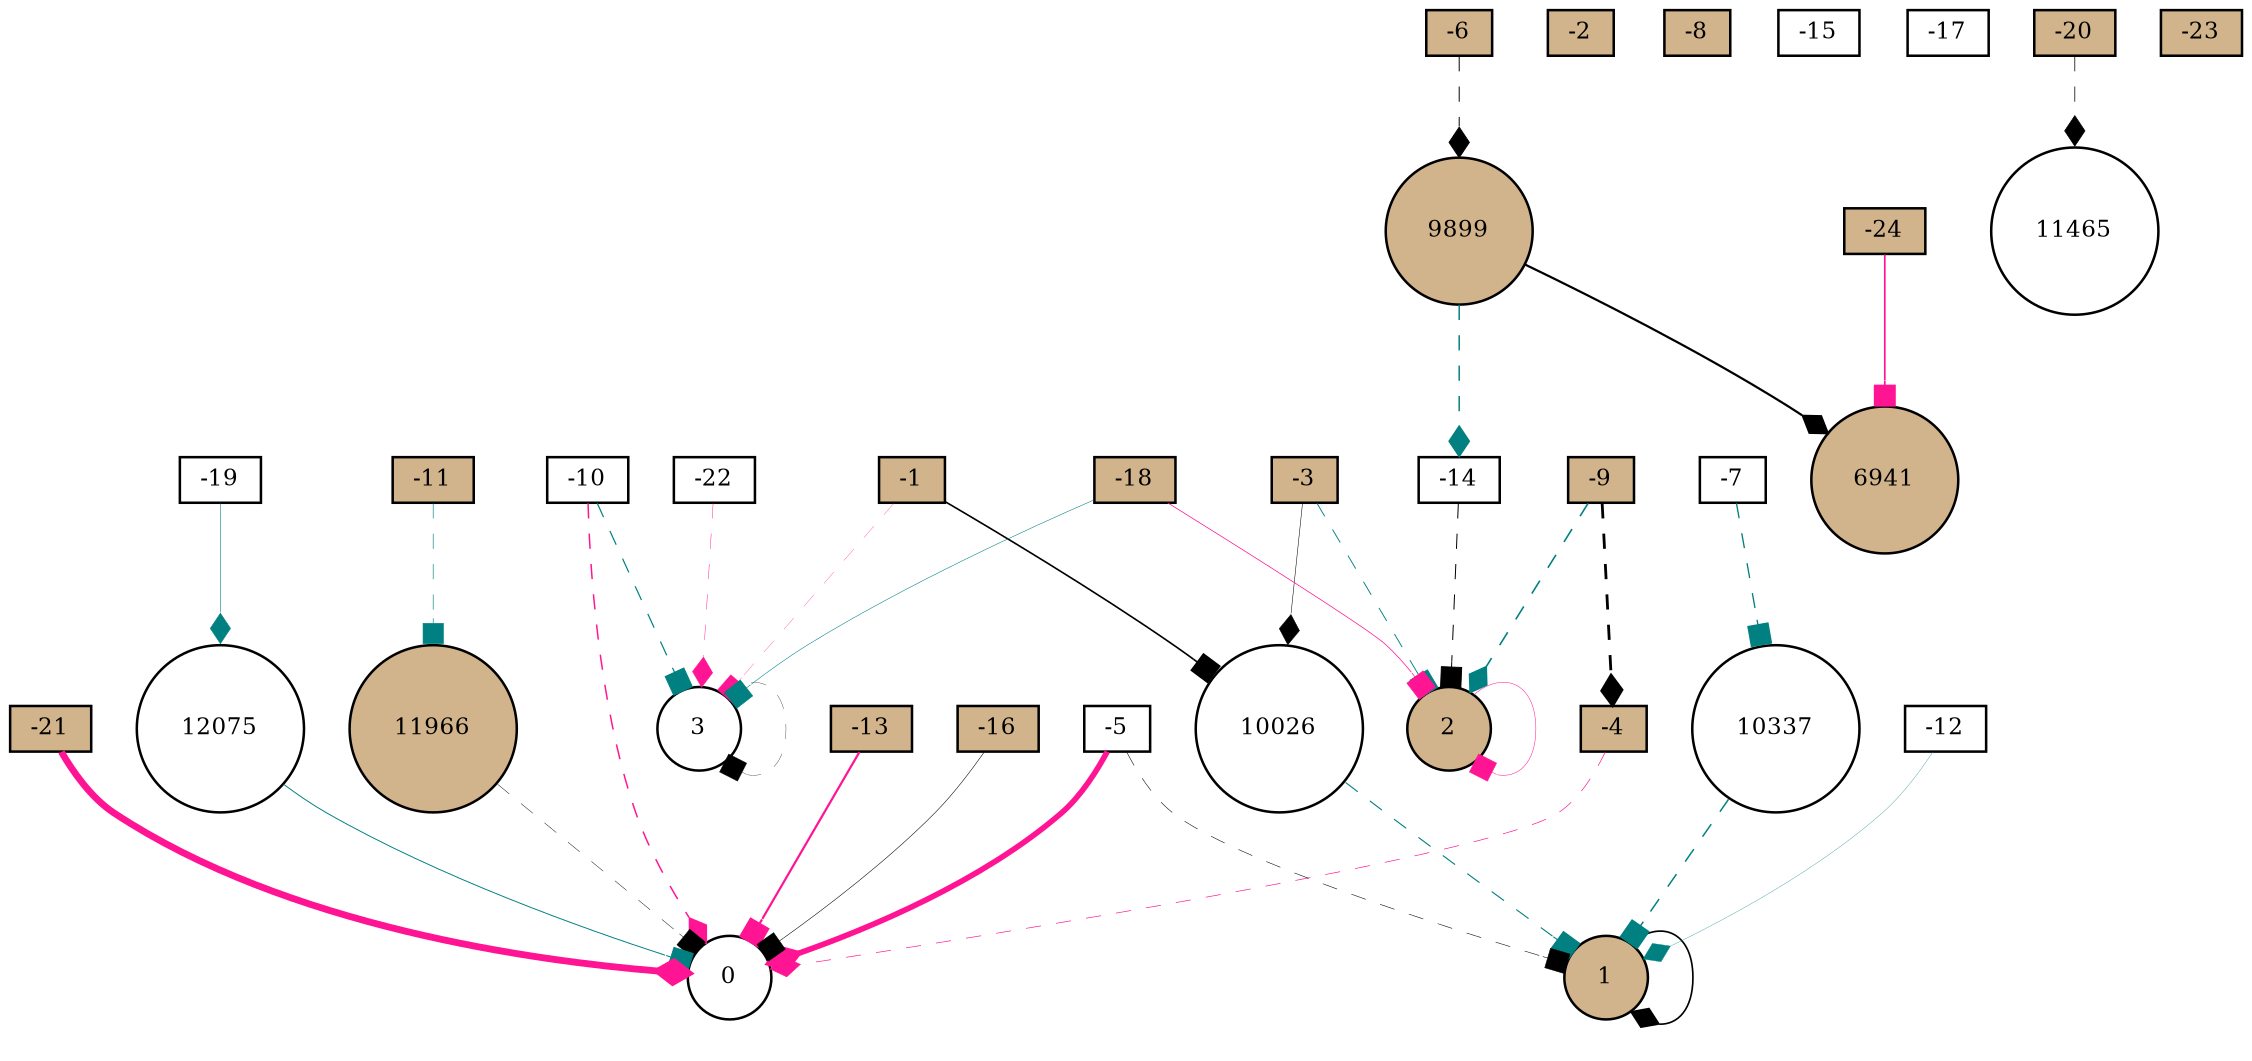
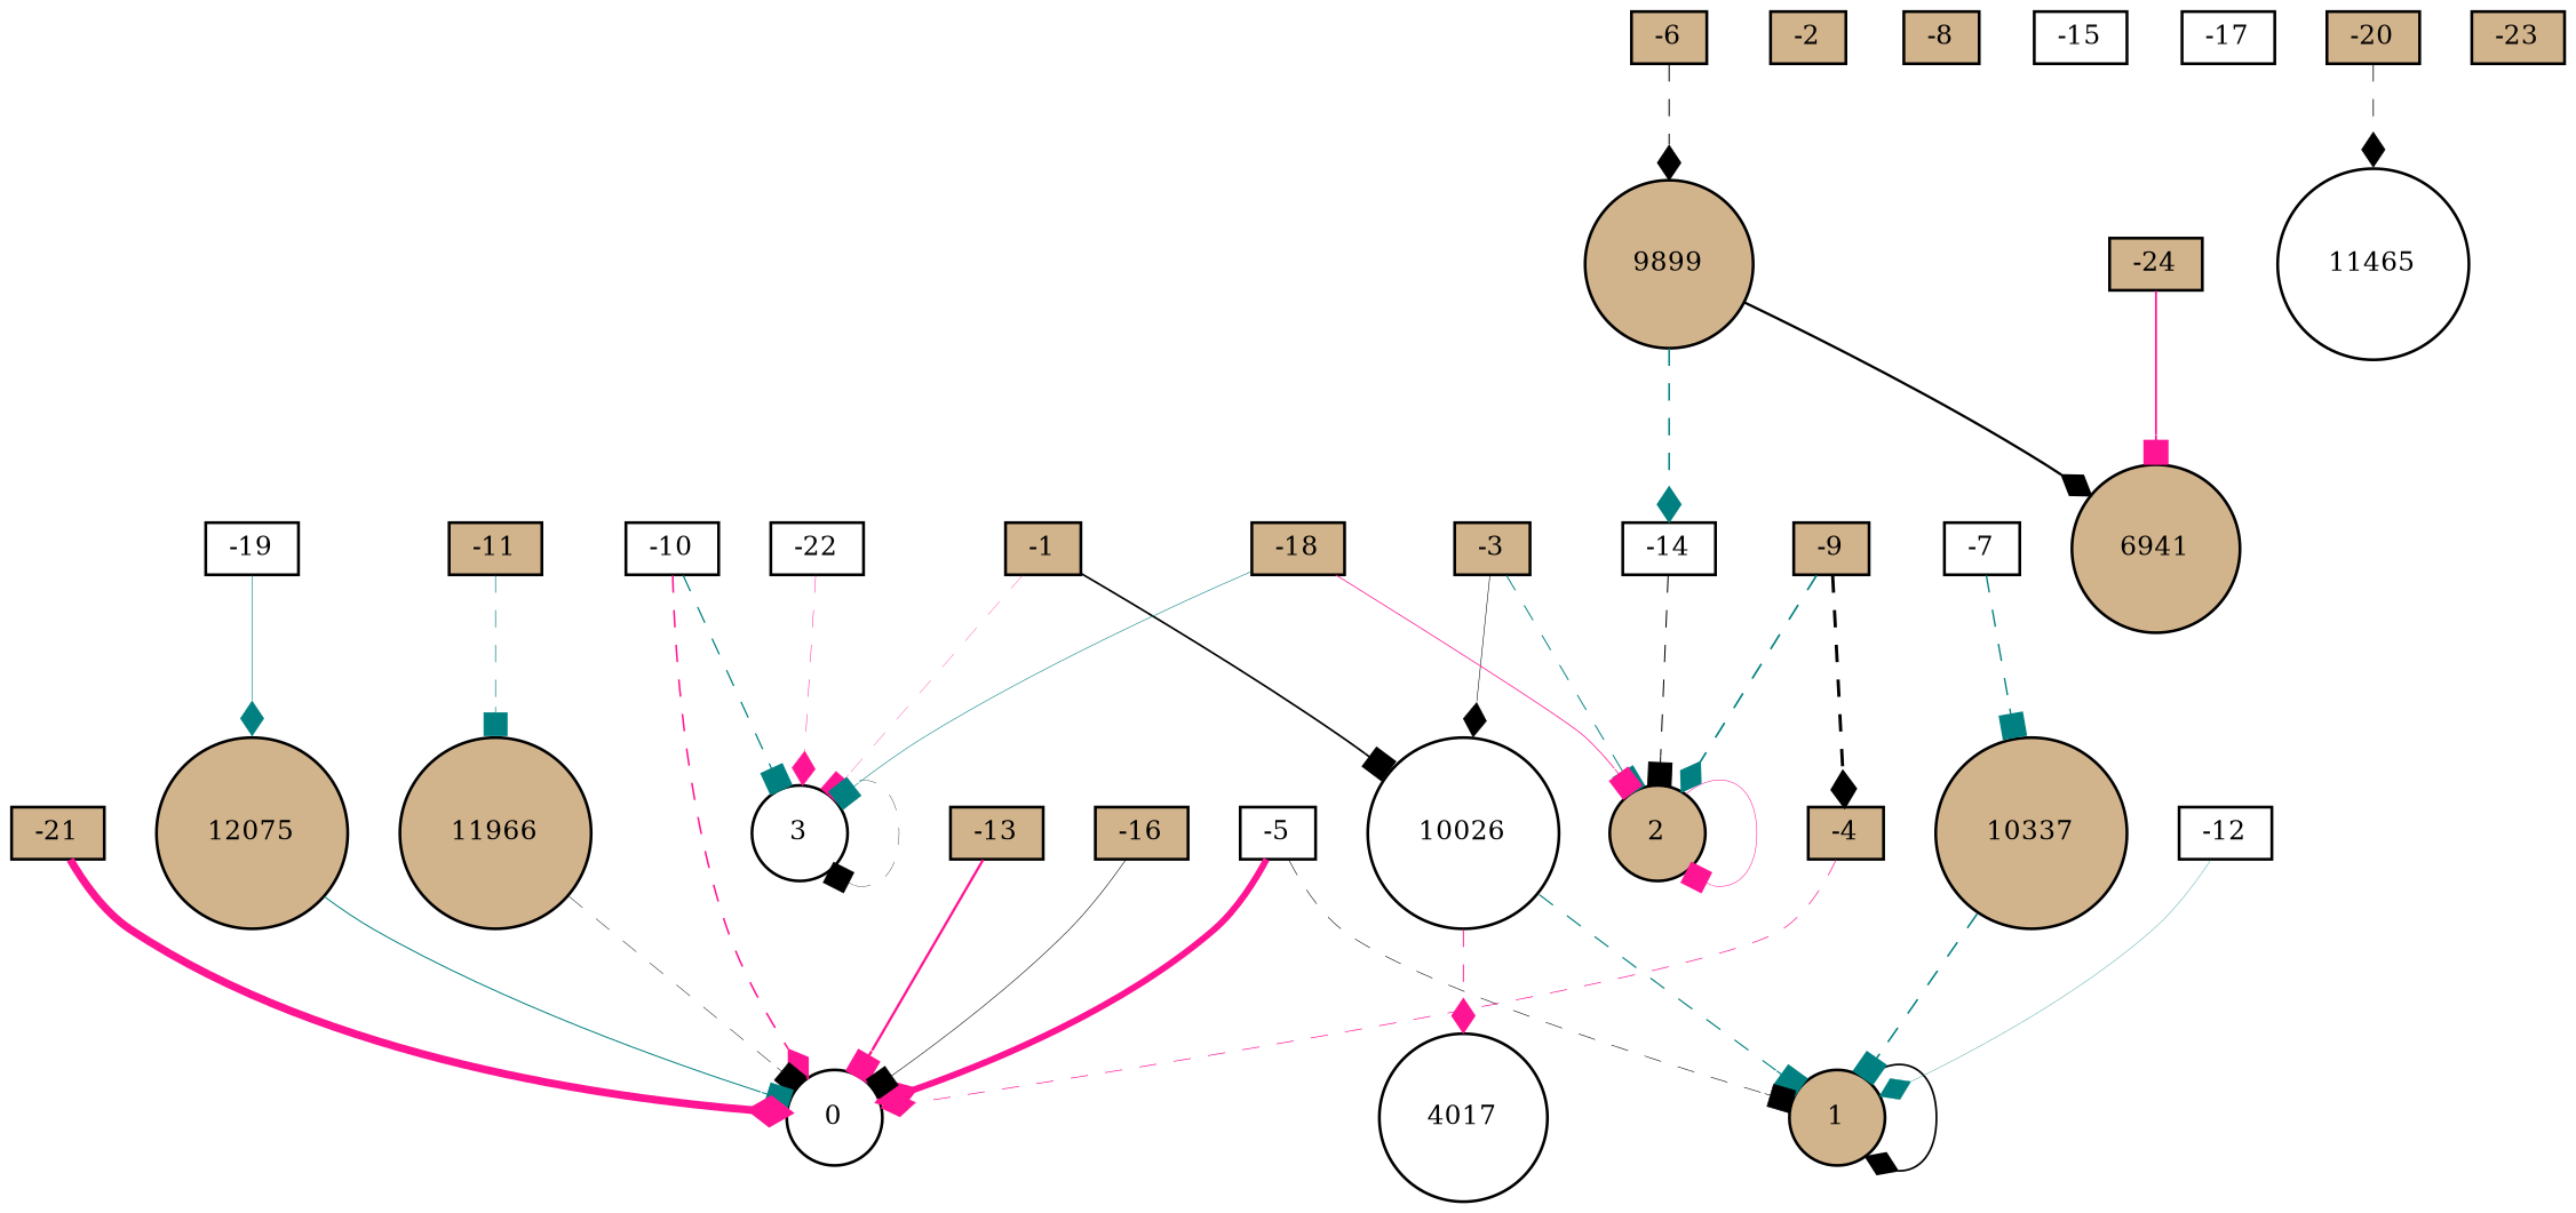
  digraph {
    node [fillcolor=tan fontsize=9 shape=box style=filled]
    edge [arrowhead=box color=black style=dashed]
    -1 [height=0.2 width=0.2]
    3 [fillcolor=white height=0.2 shape=circle width=0.2]
    10026 [fillcolor=white height=0.2 shape=circle width=0.2]
    1 [height=0.2 shape=circle width=0.2]
+   4017 [fillcolor=white height=0.2 shape=circle width=0.2]
    -2 [height=0.2 width=0.2]
    -3 [height=0.2 width=0.2]
    2 [height=0.2 shape=circle width=0.2]
    -4 [height=0.2 width=0.2]
    0 [fillcolor=white height=0.2 shape=circle width=0.2]
    -5 [fillcolor=white height=0.2 width=0.2]
    -6 [height=0.2 width=0.2]
    9899 [height=0.2 shape=circle width=0.2]
    -14 [fillcolor=white height=0.2 width=0.2]
    6941 [height=0.2 shape=circle width=0.2]
    -7 [fillcolor=white height=0.2 width=0.2]
-   10337 [fillcolor=white height=0.2 shape=circle width=0.2]
+   10337 [height=0.2 shape=circle width=0.2]
    -8 [height=0.2 width=0.2]
    -9 [height=0.2 width=0.2]
    -10 [fillcolor=white height=0.2 width=0.2]
    -11 [height=0.2 width=0.2]
    11966 [height=0.2 shape=circle width=0.2]
    -12 [fillcolor=white height=0.2 width=0.2]
    -13 [height=0.2 width=0.2]
    -15 [fillcolor=white height=0.2 width=0.2]
    -16 [height=0.2 width=0.2]
    -17 [fillcolor=white height=0.2 width=0.2]
    -18 [height=0.2 width=0.2]
    -19 [fillcolor=white height=0.2 width=0.2]
-   12075 [fillcolor=white height=0.2 shape=circle width=0.2]
+   12075 [height=0.2 shape=circle width=0.2]
    -20 [height=0.2 width=0.2]
    11465 [fillcolor=white height=0.2 shape=circle width=0.2]
    -21 [height=0.2 width=0.2]
    -22 [fillcolor=white height=0.2 width=0.2]
    -23 [height=0.2 width=0.2]
    -24 [height=0.2 width=0.2]
    -1 -> 3 [color=deeppink penwidth=0.12048021337092432]
    -1 -> 10026 [penwidth=0.6491731760251666 style=bold]
    3 -> 3 [penwidth=0.12451484704228602]
    10026 -> 1 [color=teal penwidth=0.43854819687547675]
+   10026 -> 4017 [arrowhead=diamond color=deeppink penwidth=0.3706251092140076]
    1 -> 1 [arrowhead=diamond penwidth=0.6592147413431192 style=bold]
    -3 -> 10026 [arrowhead=diamond penwidth=0.20404913484333875 style=bold]
    -3 -> 2 [color=teal penwidth=0.36586954044547415]
    2 -> 2 [color=deeppink penwidth=0.19595896838929128 style=bold]
    -4 -> 0 [arrowhead=diamond color=deeppink penwidth=0.2661130469634322]
    -5 -> 1 [penwidth=0.2140812969267471]
    -5 -> 0 [arrowhead=diamond color=deeppink penwidth=2.232442052567533 style=bold]
    -6 -> 9899 [arrowhead=diamond penwidth=0.38425397028895014]
    9899 -> -14 [arrowhead=diamond color=teal penwidth=0.5828249789353264]
    9899 -> 6941 [arrowhead=diamond penwidth=0.874575998894539 style=bold]
    -14 -> 2 [penwidth=0.39191348169968787]
    -7 -> 10337 [color=teal penwidth=0.5214664564765169]
    10337 -> 1 [color=teal penwidth=0.5877671758916861]
    -9 -> 2 [arrowhead=diamond color=teal penwidth=0.6321866564032278]
    -9 -> -4 [arrowhead=diamond penwidth=1.1105397757254274]
    -10 -> 3 [color=teal penwidth=0.47679200226830865]
    -10 -> 0 [arrowhead=diamond color=deeppink penwidth=0.588521997070518]
    -11 -> 11966 [color=teal penwidth=0.2539637026640238]
    11966 -> 0 [penwidth=0.17659106452511575]
    -12 -> 1 [arrowhead=diamond color=teal penwidth=0.1251859156677396 style=bold]
    -13 -> 0 [color=deeppink penwidth=0.8710093340789001 style=bold]
    -16 -> 0 [penwidth=0.2140103139670495 style=bold]
    -18 -> 3 [color=teal penwidth=0.21584093282183348 style=bold]
    -18 -> 2 [color=deeppink penwidth=0.2904241976369557 style=bold]
    -19 -> 12075 [arrowhead=diamond color=teal penwidth=0.23250052547484365 style=bold]
    12075 -> 0 [color=teal penwidth=0.38093422384271436 style=bold]
    -20 -> 11465 [arrowhead=diamond penwidth=0.30007362720003117]
    -21 -> 0 [arrowhead=diamond color=deeppink penwidth=2.698690986535174 style=bold]
    -22 -> 3 [arrowhead=diamond color=deeppink penwidth=0.18039155620203712]
    -24 -> 6941 [color=deeppink penwidth=0.6702543143612091 style=bold]
  }
